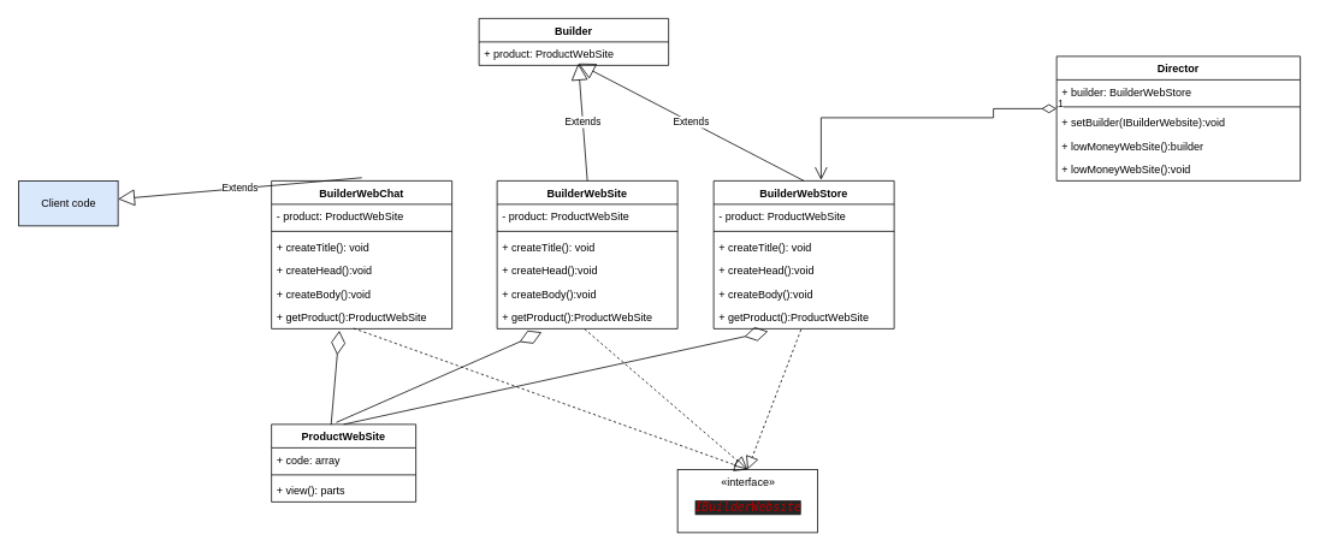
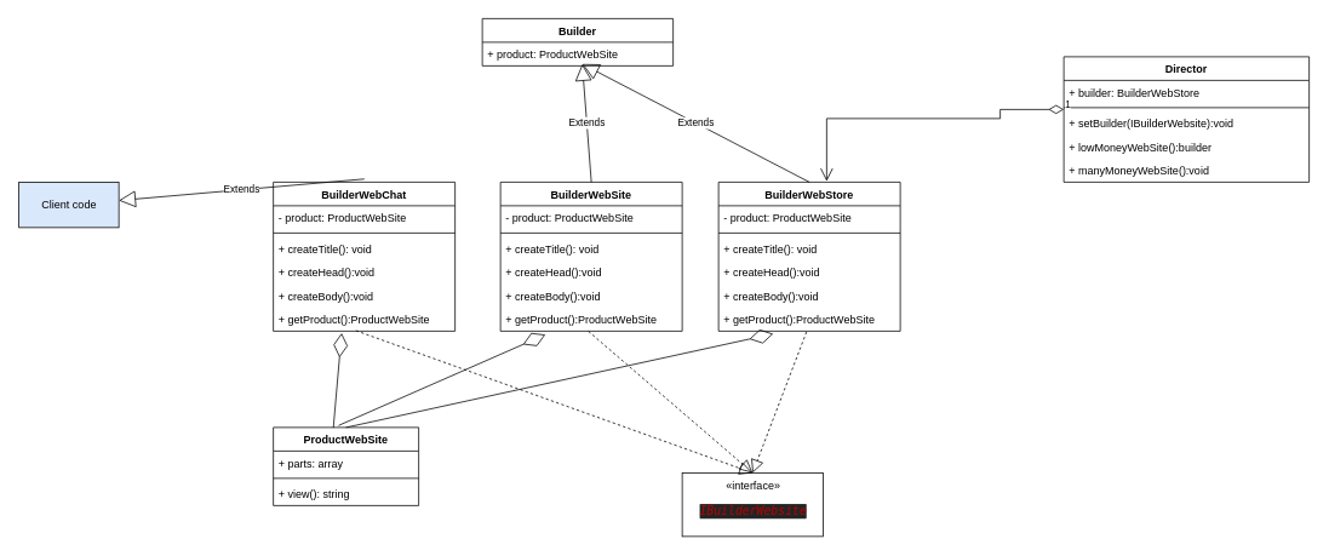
  <mxCell id="0" />
  <mxCell id="1" parent="0" />
  <mxCell id="2" value="«interface»&lt;br&gt;&lt;pre style=&quot;background-color: rgb(43 , 43 , 43) ; font-family: &amp;#34;jetbrains mono&amp;#34; , monospace ; font-size: 9.8pt&quot;&gt;&lt;span style=&quot;background-color: rgb(35 , 37 , 37)&quot;&gt;&lt;i&gt;&lt;font color=&quot;rgba(0, 0, 0, 0)&quot;&gt;IBuilderWebsite&lt;/font&gt;&lt;/i&gt;&lt;/span&gt;&lt;/pre&gt;" style="html=1;" parent="1" vertex="1"><mxGeometry x="750" y="520" width="155" height="70" as="geometry" /></mxCell>
  <mxCell id="3" value="Client code" style="html=1;fillColor=#dae8fc;" parent="1" vertex="1"><mxGeometry x="20" y="200" width="110" height="50" as="geometry" /></mxCell>
  <mxCell id="4" value="ProductWebSite" style="swimlane;fontStyle=1;align=center;verticalAlign=top;childLayout=stackLayout;horizontal=1;startSize=26;horizontalStack=0;resizeParent=1;resizeParentMax=0;resizeLast=0;collapsible=1;marginBottom=0;" parent="1" vertex="1"><mxGeometry x="300" y="470" width="160" height="86" as="geometry" /></mxCell>
- <mxCell id="5" value="+ code: array" style="text;strokeColor=none;fillColor=none;align=left;verticalAlign=top;spacingLeft=4;spacingRight=4;overflow=hidden;rotatable=0;points=[[0,0.5],[1,0.5]];portConstraint=eastwest;" parent="4" vertex="1"><mxGeometry y="26" width="160" height="26" as="geometry" /></mxCell>
+ <mxCell id="5" value="+ parts: array" style="text;strokeColor=none;fillColor=none;align=left;verticalAlign=top;spacingLeft=4;spacingRight=4;overflow=hidden;rotatable=0;points=[[0,0.5],[1,0.5]];portConstraint=eastwest;" parent="4" vertex="1"><mxGeometry y="26" width="160" height="26" as="geometry" /></mxCell>
  <mxCell id="6" value="" style="line;strokeWidth=1;fillColor=none;align=left;verticalAlign=middle;spacingTop=-1;spacingLeft=3;spacingRight=3;rotatable=0;labelPosition=right;points=[];portConstraint=eastwest;" parent="4" vertex="1"><mxGeometry y="52" width="160" height="8" as="geometry" /></mxCell>
- <mxCell id="7" value="+ view(): parts" style="text;strokeColor=none;fillColor=none;align=left;verticalAlign=top;spacingLeft=4;spacingRight=4;overflow=hidden;rotatable=0;points=[[0,0.5],[1,0.5]];portConstraint=eastwest;" parent="4" vertex="1"><mxGeometry y="60" width="160" height="26" as="geometry" /></mxCell>
+ <mxCell id="7" value="+ view(): string" style="text;strokeColor=none;fillColor=none;align=left;verticalAlign=top;spacingLeft=4;spacingRight=4;overflow=hidden;rotatable=0;points=[[0,0.5],[1,0.5]];portConstraint=eastwest;" parent="4" vertex="1"><mxGeometry y="60" width="160" height="26" as="geometry" /></mxCell>
  <mxCell id="8" value="BuilderWebChat" style="swimlane;fontStyle=1;align=center;verticalAlign=top;childLayout=stackLayout;horizontal=1;startSize=26;horizontalStack=0;resizeParent=1;resizeParentMax=0;resizeLast=0;collapsible=1;marginBottom=0;" parent="1" vertex="1"><mxGeometry x="300" y="200" width="200" height="164" as="geometry" /></mxCell>
  <mxCell id="9" value="- product: ProductWebSite" style="text;strokeColor=none;fillColor=none;align=left;verticalAlign=top;spacingLeft=4;spacingRight=4;overflow=hidden;rotatable=0;points=[[0,0.5],[1,0.5]];portConstraint=eastwest;" parent="8" vertex="1"><mxGeometry y="26" width="200" height="26" as="geometry" /></mxCell>
  <mxCell id="10" value="" style="line;strokeWidth=1;fillColor=none;align=left;verticalAlign=middle;spacingTop=-1;spacingLeft=3;spacingRight=3;rotatable=0;labelPosition=right;points=[];portConstraint=eastwest;" parent="8" vertex="1"><mxGeometry y="52" width="200" height="8" as="geometry" /></mxCell>
  <mxCell id="11" value="+ createTitle(): void" style="text;strokeColor=none;fillColor=none;align=left;verticalAlign=top;spacingLeft=4;spacingRight=4;overflow=hidden;rotatable=0;points=[[0,0.5],[1,0.5]];portConstraint=eastwest;" parent="8" vertex="1"><mxGeometry y="60" width="200" height="26" as="geometry" /></mxCell>
  <mxCell id="12" value="+ createHead():void" style="text;strokeColor=none;fillColor=none;align=left;verticalAlign=top;spacingLeft=4;spacingRight=4;overflow=hidden;rotatable=0;points=[[0,0.5],[1,0.5]];portConstraint=eastwest;fontColor=none;" parent="8" vertex="1"><mxGeometry y="86" width="200" height="26" as="geometry" /></mxCell>
  <mxCell id="13" value="+ createBody():void" style="text;strokeColor=none;fillColor=none;align=left;verticalAlign=top;spacingLeft=4;spacingRight=4;overflow=hidden;rotatable=0;points=[[0,0.5],[1,0.5]];portConstraint=eastwest;fontColor=none;" parent="8" vertex="1"><mxGeometry y="112" width="200" height="26" as="geometry" /></mxCell>
  <mxCell id="14" value="+ getProduct():ProductWebSite" style="text;strokeColor=none;fillColor=none;align=left;verticalAlign=top;spacingLeft=4;spacingRight=4;overflow=hidden;rotatable=0;points=[[0,0.5],[1,0.5]];portConstraint=eastwest;fontColor=none;" parent="8" vertex="1"><mxGeometry y="138" width="200" height="26" as="geometry" /></mxCell>
  <mxCell id="15" value="BuilderWebSite" style="swimlane;fontStyle=1;align=center;verticalAlign=top;childLayout=stackLayout;horizontal=1;startSize=26;horizontalStack=0;resizeParent=1;resizeParentMax=0;resizeLast=0;collapsible=1;marginBottom=0;" parent="1" vertex="1"><mxGeometry x="550" y="200" width="200" height="164" as="geometry" /></mxCell>
  <mxCell id="16" value="- product: ProductWebSite" style="text;strokeColor=none;fillColor=none;align=left;verticalAlign=top;spacingLeft=4;spacingRight=4;overflow=hidden;rotatable=0;points=[[0,0.5],[1,0.5]];portConstraint=eastwest;" parent="15" vertex="1"><mxGeometry y="26" width="200" height="26" as="geometry" /></mxCell>
  <mxCell id="17" value="" style="line;strokeWidth=1;fillColor=none;align=left;verticalAlign=middle;spacingTop=-1;spacingLeft=3;spacingRight=3;rotatable=0;labelPosition=right;points=[];portConstraint=eastwest;" parent="15" vertex="1"><mxGeometry y="52" width="200" height="8" as="geometry" /></mxCell>
  <mxCell id="18" value="+ createTitle(): void" style="text;strokeColor=none;fillColor=none;align=left;verticalAlign=top;spacingLeft=4;spacingRight=4;overflow=hidden;rotatable=0;points=[[0,0.5],[1,0.5]];portConstraint=eastwest;" parent="15" vertex="1"><mxGeometry y="60" width="200" height="26" as="geometry" /></mxCell>
  <mxCell id="19" value="+ createHead():void" style="text;strokeColor=none;fillColor=none;align=left;verticalAlign=top;spacingLeft=4;spacingRight=4;overflow=hidden;rotatable=0;points=[[0,0.5],[1,0.5]];portConstraint=eastwest;fontColor=none;" parent="15" vertex="1"><mxGeometry y="86" width="200" height="26" as="geometry" /></mxCell>
  <mxCell id="20" value="+ createBody():void" style="text;strokeColor=none;fillColor=none;align=left;verticalAlign=top;spacingLeft=4;spacingRight=4;overflow=hidden;rotatable=0;points=[[0,0.5],[1,0.5]];portConstraint=eastwest;fontColor=none;" parent="15" vertex="1"><mxGeometry y="112" width="200" height="26" as="geometry" /></mxCell>
  <mxCell id="21" value="+ getProduct():ProductWebSite" style="text;strokeColor=none;fillColor=none;align=left;verticalAlign=top;spacingLeft=4;spacingRight=4;overflow=hidden;rotatable=0;points=[[0,0.5],[1,0.5]];portConstraint=eastwest;fontColor=none;" parent="15" vertex="1"><mxGeometry y="138" width="200" height="26" as="geometry" /></mxCell>
  <mxCell id="22" value="BuilderWebStore" style="swimlane;fontStyle=1;align=center;verticalAlign=top;childLayout=stackLayout;horizontal=1;startSize=26;horizontalStack=0;resizeParent=1;resizeParentMax=0;resizeLast=0;collapsible=1;marginBottom=0;" parent="1" vertex="1"><mxGeometry x="790" y="200" width="200" height="164" as="geometry" /></mxCell>
  <mxCell id="23" value="- product: ProductWebSite" style="text;strokeColor=none;fillColor=none;align=left;verticalAlign=top;spacingLeft=4;spacingRight=4;overflow=hidden;rotatable=0;points=[[0,0.5],[1,0.5]];portConstraint=eastwest;" parent="22" vertex="1"><mxGeometry y="26" width="200" height="26" as="geometry" /></mxCell>
  <mxCell id="24" value="" style="line;strokeWidth=1;fillColor=none;align=left;verticalAlign=middle;spacingTop=-1;spacingLeft=3;spacingRight=3;rotatable=0;labelPosition=right;points=[];portConstraint=eastwest;" parent="22" vertex="1"><mxGeometry y="52" width="200" height="8" as="geometry" /></mxCell>
  <mxCell id="25" value="+ createTitle(): void" style="text;strokeColor=none;fillColor=none;align=left;verticalAlign=top;spacingLeft=4;spacingRight=4;overflow=hidden;rotatable=0;points=[[0,0.5],[1,0.5]];portConstraint=eastwest;" parent="22" vertex="1"><mxGeometry y="60" width="200" height="26" as="geometry" /></mxCell>
  <mxCell id="26" value="+ createHead():void" style="text;strokeColor=none;fillColor=none;align=left;verticalAlign=top;spacingLeft=4;spacingRight=4;overflow=hidden;rotatable=0;points=[[0,0.5],[1,0.5]];portConstraint=eastwest;fontColor=none;" parent="22" vertex="1"><mxGeometry y="86" width="200" height="26" as="geometry" /></mxCell>
  <mxCell id="27" value="+ createBody():void" style="text;strokeColor=none;fillColor=none;align=left;verticalAlign=top;spacingLeft=4;spacingRight=4;overflow=hidden;rotatable=0;points=[[0,0.5],[1,0.5]];portConstraint=eastwest;fontColor=none;" parent="22" vertex="1"><mxGeometry y="112" width="200" height="26" as="geometry" /></mxCell>
  <mxCell id="28" value="+ getProduct():ProductWebSite" style="text;strokeColor=none;fillColor=none;align=left;verticalAlign=top;spacingLeft=4;spacingRight=4;overflow=hidden;rotatable=0;points=[[0,0.5],[1,0.5]];portConstraint=eastwest;fontColor=none;" parent="22" vertex="1"><mxGeometry y="138" width="200" height="26" as="geometry" /></mxCell>
  <mxCell id="29" value="Builder" style="swimlane;fontStyle=1;childLayout=stackLayout;horizontal=1;startSize=26;fillColor=none;horizontalStack=0;resizeParent=1;resizeParentMax=0;resizeLast=0;collapsible=1;marginBottom=0;fontColor=none;" parent="1" vertex="1"><mxGeometry x="530" y="20" width="210" height="52" as="geometry" /></mxCell>
  <mxCell id="30" value="+ product: ProductWebSite" style="text;strokeColor=none;fillColor=none;align=left;verticalAlign=top;spacingLeft=4;spacingRight=4;overflow=hidden;rotatable=0;points=[[0,0.5],[1,0.5]];portConstraint=eastwest;fontColor=none;" parent="29" vertex="1"><mxGeometry y="26" width="210" height="26" as="geometry" /></mxCell>
  <mxCell id="31" value="Extends" style="endArrow=block;endSize=16;endFill=0;html=1;rounded=0;fontColor=none;exitX=0.501;exitY=-0.021;exitDx=0;exitDy=0;exitPerimeter=0;" parent="1" source="8" target="3" edge="1"><mxGeometry width="160" relative="1" as="geometry"><mxPoint x="600" y="170" as="sourcePoint" /><mxPoint x="760" y="170" as="targetPoint" /></mxGeometry></mxCell>
  <mxCell id="32" value="Extends" style="endArrow=block;endSize=16;endFill=0;html=1;rounded=0;fontColor=none;exitX=0.5;exitY=0;exitDx=0;exitDy=0;" parent="1" source="15" edge="1"><mxGeometry width="160" relative="1" as="geometry"><mxPoint x="340" y="160" as="sourcePoint" /><mxPoint x="640" y="70" as="targetPoint" /></mxGeometry></mxCell>
  <mxCell id="33" value="Extends" style="endArrow=block;endSize=16;endFill=0;html=1;rounded=0;fontColor=none;exitX=0.5;exitY=0;exitDx=0;exitDy=0;" parent="1" source="22" edge="1"><mxGeometry width="160" relative="1" as="geometry"><mxPoint x="740" y="140" as="sourcePoint" /><mxPoint x="640" y="70" as="targetPoint" /></mxGeometry></mxCell>
  <mxCell id="34" value="" style="endArrow=block;dashed=1;endFill=0;endSize=12;html=1;rounded=0;fontColor=none;exitX=0.455;exitY=0.981;exitDx=0;exitDy=0;exitPerimeter=0;entryX=0.5;entryY=0;entryDx=0;entryDy=0;" parent="1" source="14" target="2" edge="1"><mxGeometry width="160" relative="1" as="geometry"><mxPoint x="340" y="410" as="sourcePoint" /><mxPoint x="680" y="460" as="targetPoint" /></mxGeometry></mxCell>
  <mxCell id="35" value="" style="endArrow=block;dashed=1;endFill=0;endSize=12;html=1;rounded=0;fontColor=none;exitX=0.484;exitY=1.008;exitDx=0;exitDy=0;exitPerimeter=0;entryX=0.5;entryY=0;entryDx=0;entryDy=0;" parent="1" source="21" target="2" edge="1"><mxGeometry width="160" relative="1" as="geometry"><mxPoint x="610" y="410" as="sourcePoint" /><mxPoint x="680" y="460" as="targetPoint" /></mxGeometry></mxCell>
  <mxCell id="36" value="" style="endArrow=block;dashed=1;endFill=0;endSize=12;html=1;rounded=0;fontColor=none;exitX=0.484;exitY=1.034;exitDx=0;exitDy=0;exitPerimeter=0;entryX=0.5;entryY=0;entryDx=0;entryDy=0;" parent="1" source="28" target="2" edge="1"><mxGeometry width="160" relative="1" as="geometry"><mxPoint x="860" y="410" as="sourcePoint" /><mxPoint x="1020" y="410" as="targetPoint" /><Array as="points" /></mxGeometry></mxCell>
  <mxCell id="37" value="" style="endArrow=diamondThin;endFill=0;endSize=24;html=1;rounded=0;fontColor=none;entryX=0.376;entryY=1.083;entryDx=0;entryDy=0;entryPerimeter=0;exitX=0.413;exitY=0.004;exitDx=0;exitDy=0;exitPerimeter=0;" parent="1" source="4" target="14" edge="1"><mxGeometry width="160" relative="1" as="geometry"><mxPoint x="280" y="410" as="sourcePoint" /><mxPoint x="440" y="410" as="targetPoint" /></mxGeometry></mxCell>
  <mxCell id="38" value="" style="endArrow=diamondThin;endFill=0;endSize=24;html=1;rounded=0;fontColor=none;entryX=0.247;entryY=1.147;entryDx=0;entryDy=0;entryPerimeter=0;exitX=0.449;exitY=-0.025;exitDx=0;exitDy=0;exitPerimeter=0;" parent="1" source="4" target="21" edge="1"><mxGeometry width="160" relative="1" as="geometry"><mxPoint x="430" y="410" as="sourcePoint" /><mxPoint x="439.12" y="305.814" as="targetPoint" /></mxGeometry></mxCell>
  <mxCell id="39" value="" style="endArrow=diamondThin;endFill=0;endSize=24;html=1;rounded=0;fontColor=none;exitX=0.5;exitY=0;exitDx=0;exitDy=0;entryX=0.301;entryY=1.115;entryDx=0;entryDy=0;entryPerimeter=0;" parent="1" source="4" target="28" edge="1"><mxGeometry width="160" relative="1" as="geometry"><mxPoint x="430" y="460" as="sourcePoint" /><mxPoint x="590" y="460" as="targetPoint" /></mxGeometry></mxCell>
  <mxCell id="40" value="Director" style="swimlane;fontStyle=1;align=center;verticalAlign=top;childLayout=stackLayout;horizontal=1;startSize=26;horizontalStack=0;resizeParent=1;resizeParentMax=0;resizeLast=0;collapsible=1;marginBottom=0;fontColor=none;" parent="1" vertex="1"><mxGeometry x="1170" y="62" width="270" height="138" as="geometry" /></mxCell>
  <mxCell id="41" value="+ builder: BuilderWebStore" style="text;strokeColor=none;fillColor=none;align=left;verticalAlign=top;spacingLeft=4;spacingRight=4;overflow=hidden;rotatable=0;points=[[0,0.5],[1,0.5]];portConstraint=eastwest;fontColor=none;" parent="40" vertex="1"><mxGeometry y="26" width="270" height="26" as="geometry" /></mxCell>
  <mxCell id="42" value="" style="line;strokeWidth=1;fillColor=none;align=left;verticalAlign=middle;spacingTop=-1;spacingLeft=3;spacingRight=3;rotatable=0;labelPosition=right;points=[];portConstraint=eastwest;fontColor=none;" parent="40" vertex="1"><mxGeometry y="52" width="270" height="8" as="geometry" /></mxCell>
  <mxCell id="43" value="+ setBuilder(IBuilderWebsite):void" style="text;strokeColor=none;fillColor=none;align=left;verticalAlign=top;spacingLeft=4;spacingRight=4;overflow=hidden;rotatable=0;points=[[0,0.5],[1,0.5]];portConstraint=eastwest;fontColor=none;" parent="40" vertex="1"><mxGeometry y="60" width="270" height="26" as="geometry" /></mxCell>
  <mxCell id="44" value="+ lowMoneyWebSite():builder" style="text;strokeColor=none;fillColor=none;align=left;verticalAlign=top;spacingLeft=4;spacingRight=4;overflow=hidden;rotatable=0;points=[[0,0.5],[1,0.5]];portConstraint=eastwest;fontColor=none;" parent="40" vertex="1"><mxGeometry y="86" width="270" height="26" as="geometry" /></mxCell>
- <mxCell id="45" value="+ lowMoneyWebSite():void" style="text;strokeColor=none;fillColor=none;align=left;verticalAlign=top;spacingLeft=4;spacingRight=4;overflow=hidden;rotatable=0;points=[[0,0.5],[1,0.5]];portConstraint=eastwest;fontColor=none;" parent="40" vertex="1"><mxGeometry y="112" width="270" height="26" as="geometry" /></mxCell>
+ <mxCell id="45" value="+ manyMoneyWebSite():void" style="text;strokeColor=none;fillColor=none;align=left;verticalAlign=top;spacingLeft=4;spacingRight=4;overflow=hidden;rotatable=0;points=[[0,0.5],[1,0.5]];portConstraint=eastwest;fontColor=none;" parent="40" vertex="1"><mxGeometry y="112" width="270" height="26" as="geometry" /></mxCell>
  <mxCell id="46" value="1" style="endArrow=open;html=1;endSize=12;startArrow=diamondThin;startSize=14;startFill=0;edgeStyle=orthogonalEdgeStyle;align=left;verticalAlign=bottom;rounded=0;fontColor=none;entryX=0.595;entryY=-0.006;entryDx=0;entryDy=0;entryPerimeter=0;" parent="1" target="22" edge="1"><mxGeometry x="-1" y="3" relative="1" as="geometry"><mxPoint x="1170" y="120" as="sourcePoint" /><mxPoint x="970" y="90" as="targetPoint" /><Array as="points"><mxPoint x="1100" y="130" /><mxPoint x="909" y="130" /></Array></mxGeometry></mxCell>
